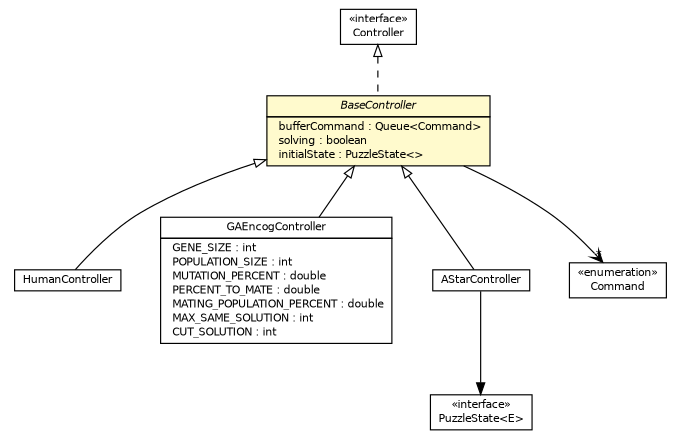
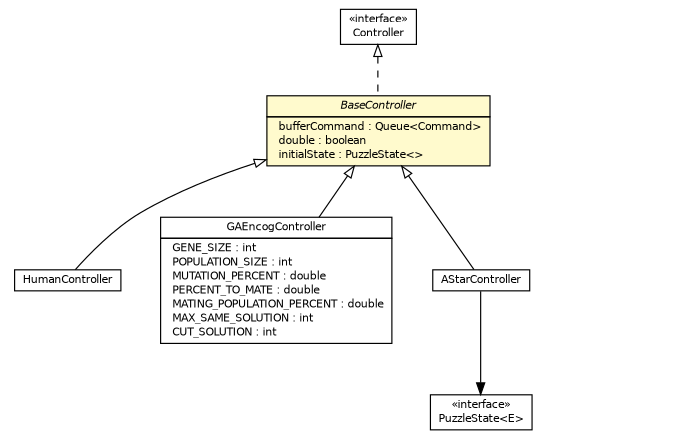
  digraph {
    node [fontcolor=black fontname=Helvetica fontsize=9.0 shape=plaintext]
    edge [arrowtail=empty dir=back fontname=Helvetica fontsize=10 headport=p labelfontname=Helvetica labelfontsize=10 tailport=p]
-   n1 [label=<<table border="0" cellborder="1" cellspacing="0" cellpadding="2" port="p" bgcolor="lemonChiffon" href="./BaseController.html"> 		<tr><td><table border="0" cellspacing="0" cellpadding="1"> 			<tr><td><font face="Helvetica-Oblique"> BaseController </font></td></tr> 		</table></td></tr> 		<tr><td><table border="0" cellspacing="0" cellpadding="1"> 			<tr><td align="left">  bufferCommand : Queue&lt;Command&gt; </td></tr> 			<tr><td align="left">  solving : boolean </td></tr> 			<tr><td align="left">  initialState : PuzzleState&lt;&gt; </td></tr> 		</table></td></tr> 		</table>>]
+   n1 [label=<<table border="0" cellborder="1" cellspacing="0" cellpadding="2" port="p" bgcolor="lemonChiffon" href="./BaseController.html"> 		<tr><td><table border="0" cellspacing="0" cellpadding="1"> 			<tr><td><font face="Helvetica-Oblique"> BaseController </font></td></tr> 		</table></td></tr> 		<tr><td><table border="0" cellspacing="0" cellpadding="1"> 			<tr><td align="left">  bufferCommand : Queue&lt;Command&gt; </td></tr> 			<tr><td align="left">  double : boolean </td></tr> 			<tr><td align="left">  initialState : PuzzleState&lt;&gt; </td></tr> 		</table></td></tr> 		</table>>]
    n2 [label=<<table border="0" cellborder="1" cellspacing="0" cellpadding="2" port="p" href="./HumanController.html"> 		<tr><td><table border="0" cellspacing="0" cellpadding="1"> 			<tr><td> HumanController </td></tr> 		</table></td></tr> 		</table>>]
    n3 [label=<<table border="0" cellborder="1" cellspacing="0" cellpadding="2" port="p" href="./GAEncogController.html"> 		<tr><td><table border="0" cellspacing="0" cellpadding="1"> 			<tr><td> GAEncogController </td></tr> 		</table></td></tr> 		<tr><td><table border="0" cellspacing="0" cellpadding="1"> 			<tr><td align="left">  GENE_SIZE : int </td></tr> 			<tr><td align="left">  POPULATION_SIZE : int </td></tr> 			<tr><td align="left">  MUTATION_PERCENT : double </td></tr> 			<tr><td align="left">  PERCENT_TO_MATE : double </td></tr> 			<tr><td align="left">  MATING_POPULATION_PERCENT : double </td></tr> 			<tr><td align="left">  MAX_SAME_SOLUTION : int </td></tr> 			<tr><td align="left">  CUT_SOLUTION : int </td></tr> 		</table></td></tr> 		</table>>]
    n4 [label=<<table border="0" cellborder="1" cellspacing="0" cellpadding="2" port="p" href="./AStarController.html"> 		<tr><td><table border="0" cellspacing="0" cellpadding="1"> 			<tr><td> AStarController </td></tr> 		</table></td></tr> 		</table>>]
-   n5 [label=<<table border="0" cellborder="1" cellspacing="0" cellpadding="2" port="p" href="../logic/Command.html"> 		<tr><td><table border="0" cellspacing="0" cellpadding="1"> 			<tr><td> &laquo;enumeration&raquo; </td></tr> 			<tr><td> Command </td></tr> 		</table></td></tr> 		</table>>]
    n6 [label=<<table border="0" cellborder="1" cellspacing="0" cellpadding="2" port="p" href="../logic/PuzzleState.html"> 		<tr><td><table border="0" cellspacing="0" cellpadding="1"> 			<tr><td> &laquo;interface&raquo; </td></tr> 			<tr><td> PuzzleState&lt;E&gt; </td></tr> 		</table></td></tr> 		</table>>]
    n7 [label=<<table border="0" cellborder="1" cellspacing="0" cellpadding="2" port="p" href="./Controller.html"> 		<tr><td><table border="0" cellspacing="0" cellpadding="1"> 			<tr><td> &laquo;interface&raquo; </td></tr> 			<tr><td> Controller </td></tr> 		</table></td></tr> 		</table>>]
    n1 -> n2
    n1 -> n3
    n1 -> n4
-   n1 -> n5 [arrowhead=open color=black fontcolor=black fontsize=10.0 headlabel="*" arrowtail="" dir=""]
    n4 -> n6 [arrowhead=normal color=black fontcolor=black fontsize=10.0 arrowtail="" dir=""]
    n7 -> n1 [style=dashed]
  }
